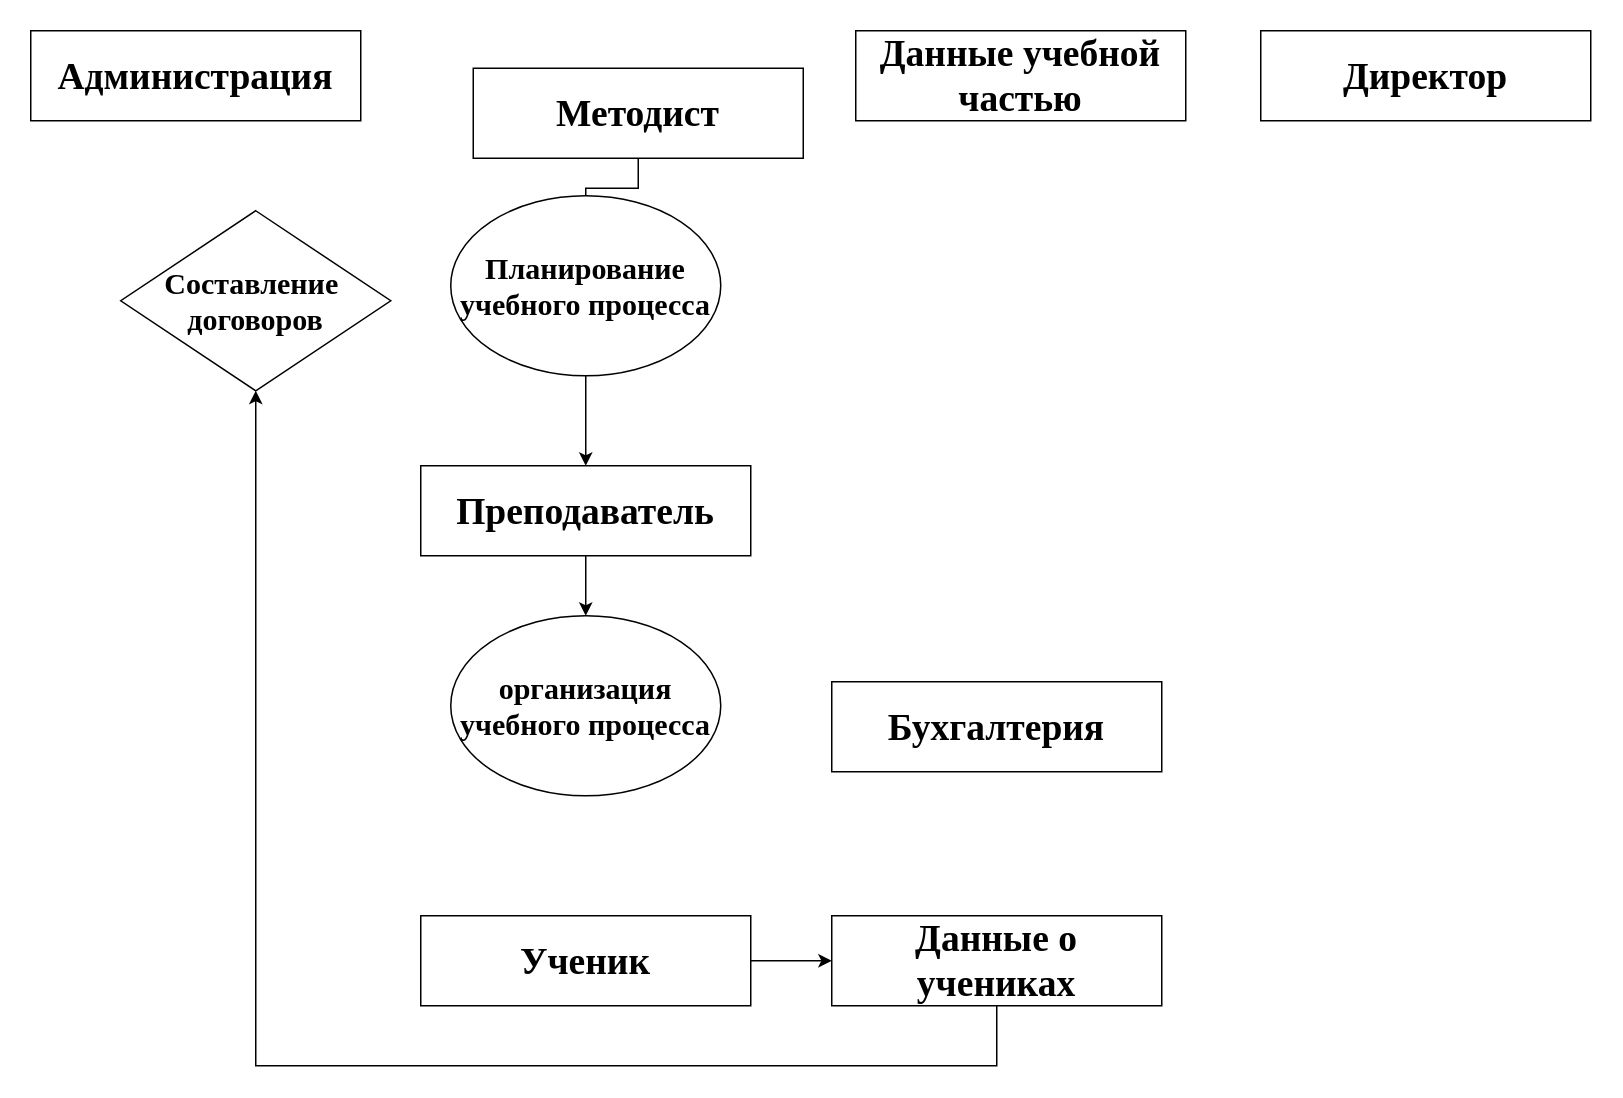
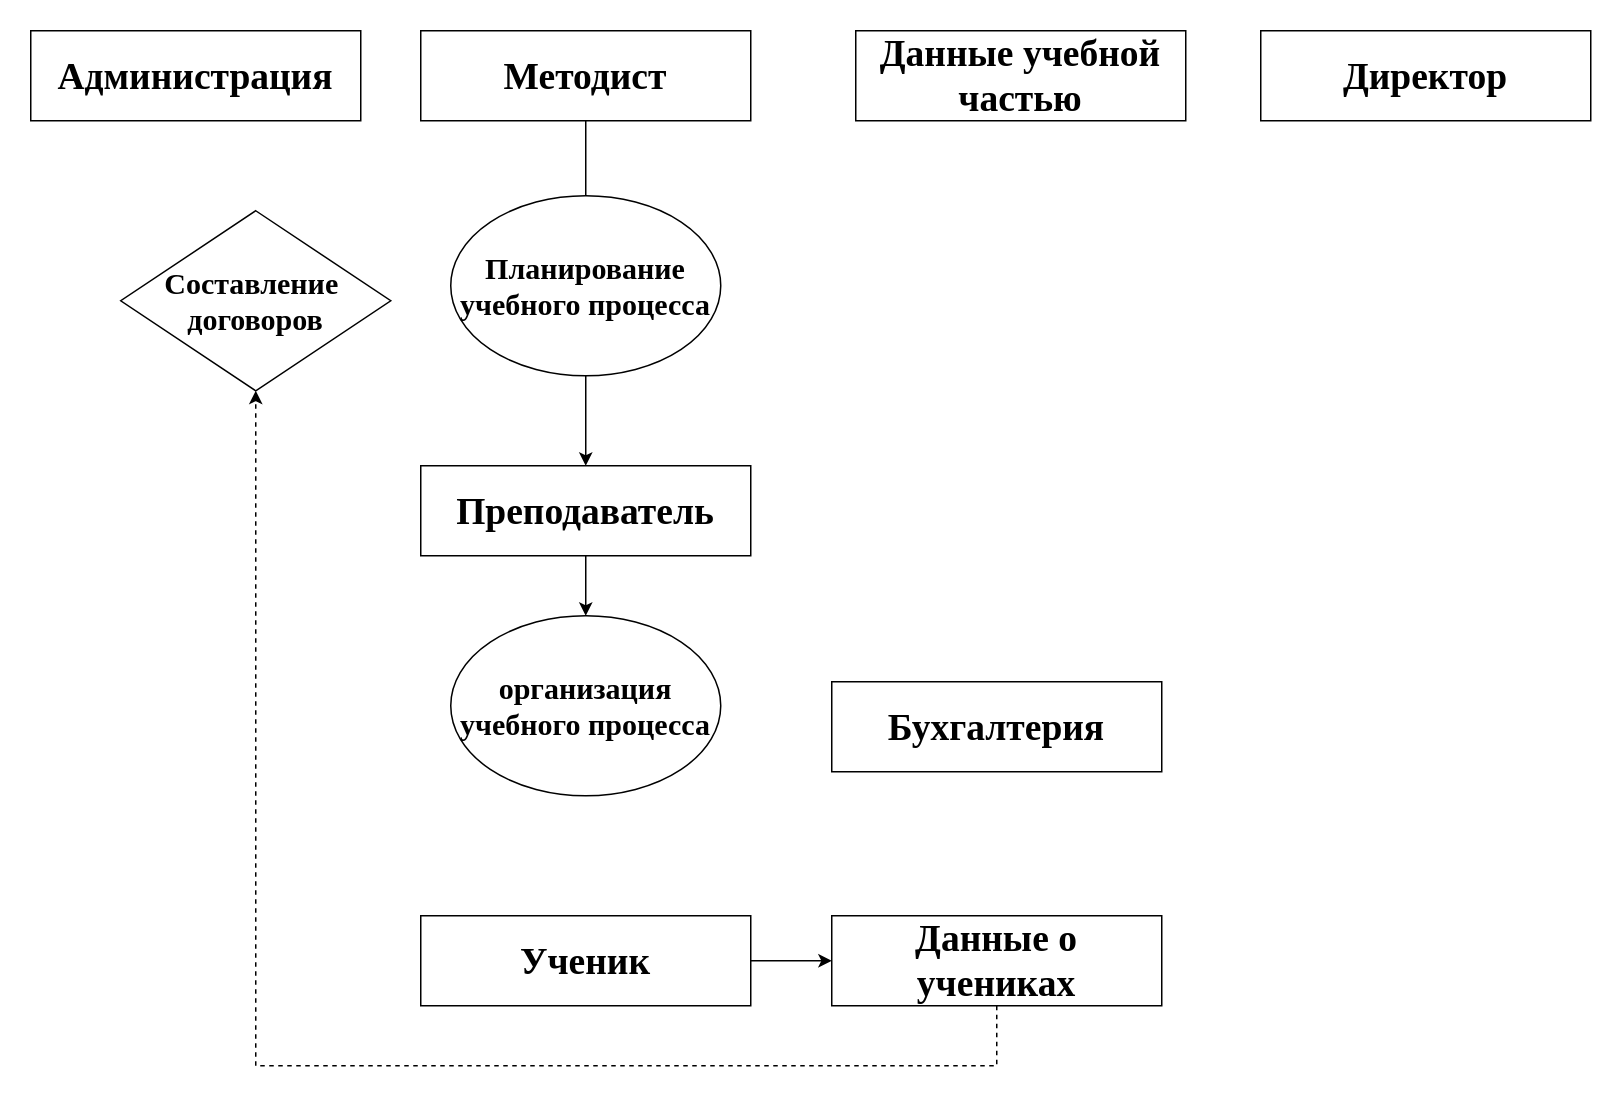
  <mxCell id="0" />
  <mxCell id="1" parent="0" />
  <mxCell id="2" style="edgeStyle=orthogonalEdgeStyle;rounded=0;orthogonalLoop=1;jettySize=auto;html=1;exitX=0.5;exitY=1;exitDx=0;exitDy=0;endArrow=none;" edge="1" parent="1" source="4" target="13"><mxGeometry relative="1" as="geometry" /></mxCell>
  <mxCell id="3" value="&lt;b&gt;&lt;font face=&quot;Times New Roman&quot; style=&quot;font-size: 25px;&quot;&gt;Администрация&lt;/font&gt;&lt;/b&gt;" style="rounded=0;whiteSpace=wrap;html=1;" vertex="1" parent="1"><mxGeometry x="20" y="20" width="220" height="60" as="geometry" /></mxCell>
- <mxCell id="4" value="&lt;b&gt;&lt;font face=&quot;Times New Roman&quot; style=&quot;font-size: 25px;&quot;&gt;Методист&lt;/font&gt;&lt;/b&gt;" style="rounded=0;whiteSpace=wrap;html=1;" vertex="1" parent="1"><mxGeometry x="315" y="45" width="220" height="60" as="geometry" /></mxCell>
+ <mxCell id="4" value="&lt;b&gt;&lt;font face=&quot;Times New Roman&quot; style=&quot;font-size: 25px;&quot;&gt;Методист&lt;/font&gt;&lt;/b&gt;" style="rounded=0;whiteSpace=wrap;html=1;" vertex="1" parent="1"><mxGeometry x="280" y="20" width="220" height="60" as="geometry" /></mxCell>
  <mxCell id="5" style="edgeStyle=orthogonalEdgeStyle;rounded=0;orthogonalLoop=1;jettySize=auto;html=1;exitX=0.5;exitY=1;exitDx=0;exitDy=0;entryX=0.5;entryY=0;entryDx=0;entryDy=0;" edge="1" parent="1" source="6" target="14"><mxGeometry relative="1" as="geometry" /></mxCell>
  <mxCell id="6" value="&lt;b&gt;&lt;font face=&quot;Times New Roman&quot; style=&quot;font-size: 25px;&quot;&gt;Преподаватель&lt;/font&gt;&lt;/b&gt;" style="rounded=0;whiteSpace=wrap;html=1;" vertex="1" parent="1"><mxGeometry x="280" y="310" width="220" height="60" as="geometry" /></mxCell>
  <mxCell id="7" value="&lt;b&gt;&lt;font face=&quot;Times New Roman&quot; style=&quot;font-size: 25px;&quot;&gt;Директор&lt;/font&gt;&lt;/b&gt;" style="rounded=0;whiteSpace=wrap;html=1;" vertex="1" parent="1"><mxGeometry x="840" y="20" width="220" height="60" as="geometry" /></mxCell>
  <mxCell id="8" value="&lt;font face=&quot;Times New Roman&quot;&gt;&lt;span style=&quot;font-size: 25px;&quot;&gt;&lt;b&gt;Бухгалтерия&lt;/b&gt;&lt;/span&gt;&lt;/font&gt;" style="rounded=0;whiteSpace=wrap;html=1;" vertex="1" parent="1"><mxGeometry x="554" y="454" width="220" height="60" as="geometry" /></mxCell>
  <mxCell id="9" value="&lt;b&gt;&lt;font face=&quot;Times New Roman&quot; style=&quot;font-size: 25px;&quot;&gt;Данные учебной частью&lt;/font&gt;&lt;/b&gt;" style="rounded=0;whiteSpace=wrap;html=1;" vertex="1" parent="1"><mxGeometry x="570" y="20" width="220" height="60" as="geometry" /></mxCell>
  <mxCell id="10" style="edgeStyle=orthogonalEdgeStyle;rounded=0;orthogonalLoop=1;jettySize=auto;html=1;exitX=1;exitY=0.5;exitDx=0;exitDy=0;entryX=0;entryY=0.5;entryDx=0;entryDy=0;" edge="1" parent="1" source="11" target="16"><mxGeometry relative="1" as="geometry" /></mxCell>
  <mxCell id="11" value="&lt;b&gt;&lt;font face=&quot;Times New Roman&quot; style=&quot;font-size: 25px;&quot;&gt;Ученик&lt;/font&gt;&lt;/b&gt;" style="rounded=0;whiteSpace=wrap;html=1;" vertex="1" parent="1"><mxGeometry x="280" y="610" width="220" height="60" as="geometry" /></mxCell>
  <mxCell id="12" style="edgeStyle=orthogonalEdgeStyle;rounded=0;orthogonalLoop=1;jettySize=auto;html=1;exitX=0.5;exitY=1;exitDx=0;exitDy=0;" edge="1" parent="1" source="13" target="6"><mxGeometry relative="1" as="geometry" /></mxCell>
  <mxCell id="13" value="&lt;font style=&quot;font-size: 20px;&quot; face=&quot;Times New Roman&quot;&gt;&lt;b&gt;Планирование учебного процесса&lt;/b&gt;&lt;/font&gt;" style="ellipse;whiteSpace=wrap;html=1;" vertex="1" parent="1"><mxGeometry x="300" y="130" width="180" height="120" as="geometry" /></mxCell>
  <mxCell id="14" value="&lt;font style=&quot;font-size: 20px;&quot; face=&quot;Times New Roman&quot;&gt;&lt;b&gt;организация учебного процесса&lt;/b&gt;&lt;/font&gt;" style="ellipse;whiteSpace=wrap;html=1;" vertex="1" parent="1"><mxGeometry x="300" y="410" width="180" height="120" as="geometry" /></mxCell>
- <mxCell id="15" style="edgeStyle=orthogonalEdgeStyle;rounded=0;orthogonalLoop=1;jettySize=auto;html=1;entryX=0.5;entryY=1;entryDx=0;entryDy=0;" edge="1" parent="1" source="16" target="17"><mxGeometry relative="1" as="geometry"><Array as="points"><mxPoint x="664" y="710" /><mxPoint x="170" y="710" /></Array></mxGeometry></mxCell>
+ <mxCell id="15" style="edgeStyle=orthogonalEdgeStyle;rounded=0;orthogonalLoop=1;jettySize=auto;html=1;entryX=0.5;entryY=1;entryDx=0;entryDy=0;dashed=1;" edge="1" parent="1" source="16" target="17"><mxGeometry relative="1" as="geometry"><Array as="points"><mxPoint x="664" y="710" /><mxPoint x="170" y="710" /></Array></mxGeometry></mxCell>
  <mxCell id="16" value="&lt;font face=&quot;Times New Roman&quot;&gt;&lt;span style=&quot;font-size: 25px;&quot;&gt;&lt;b&gt;Данные о учениках&lt;/b&gt;&lt;/span&gt;&lt;/font&gt;" style="rounded=0;whiteSpace=wrap;html=1;" vertex="1" parent="1"><mxGeometry x="554" y="610" width="220" height="60" as="geometry" /></mxCell>
  <mxCell id="17" value="&lt;font style=&quot;font-size: 20px;&quot; face=&quot;Times New Roman&quot;&gt;&lt;b&gt;Составление&amp;nbsp; договоров&lt;/b&gt;&lt;/font&gt;" style="rhombus;whiteSpace=wrap;html=1;" vertex="1" parent="1"><mxGeometry x="80" y="140" width="180" height="120" as="geometry" /></mxCell>
